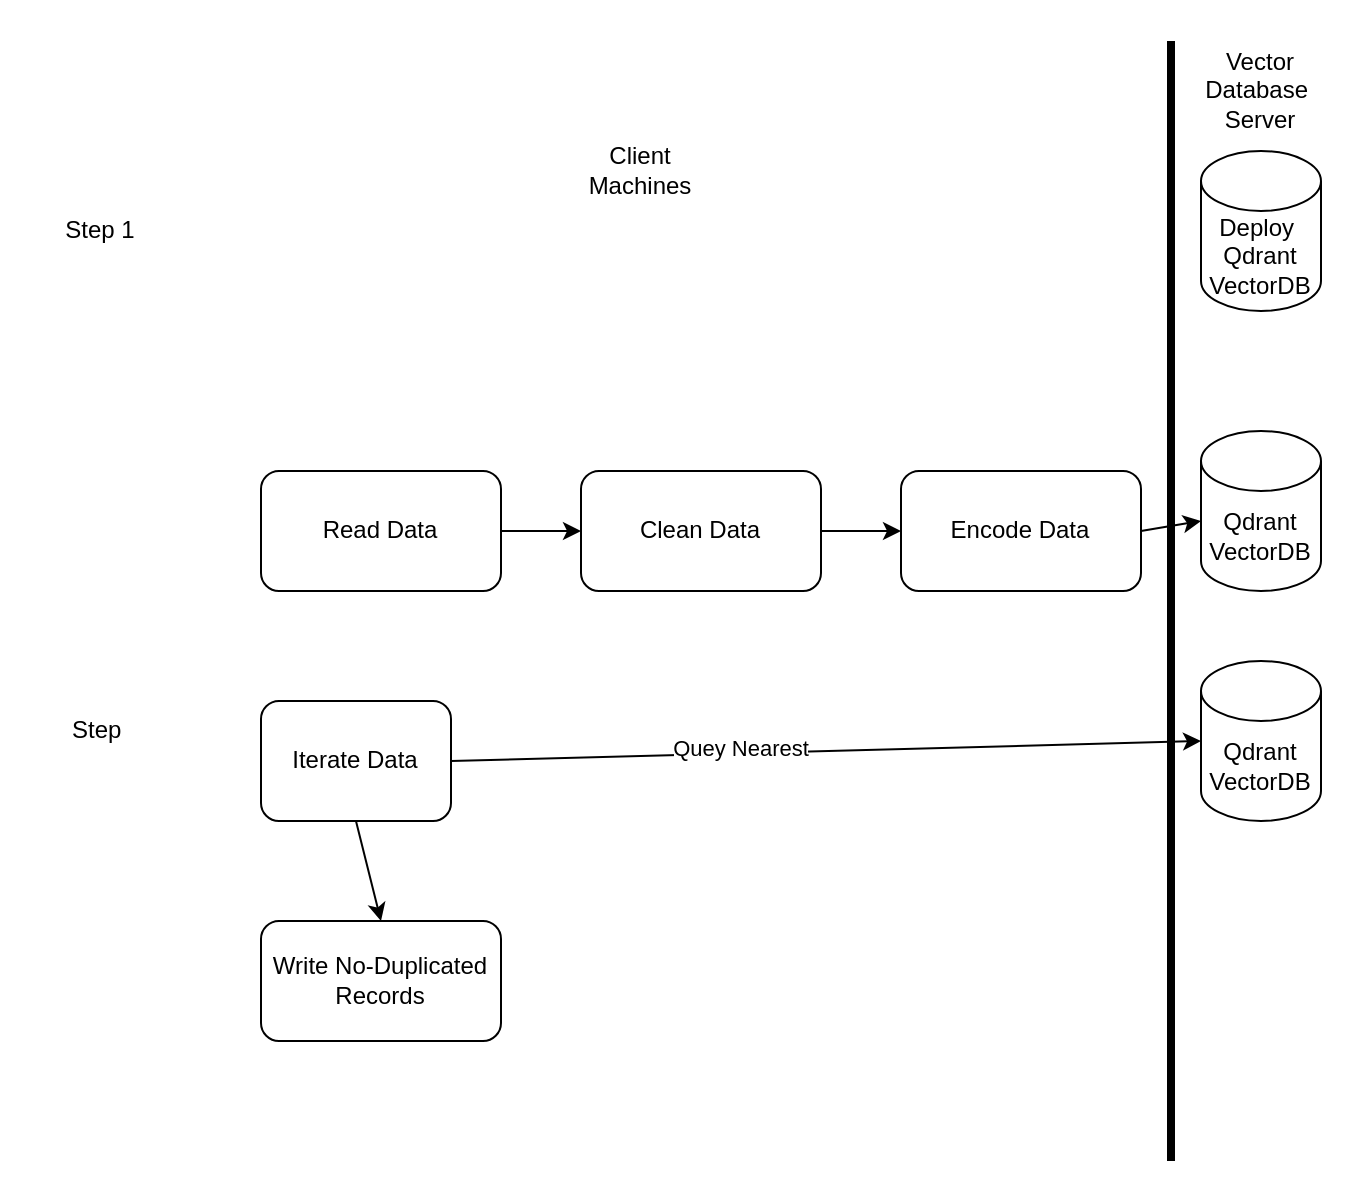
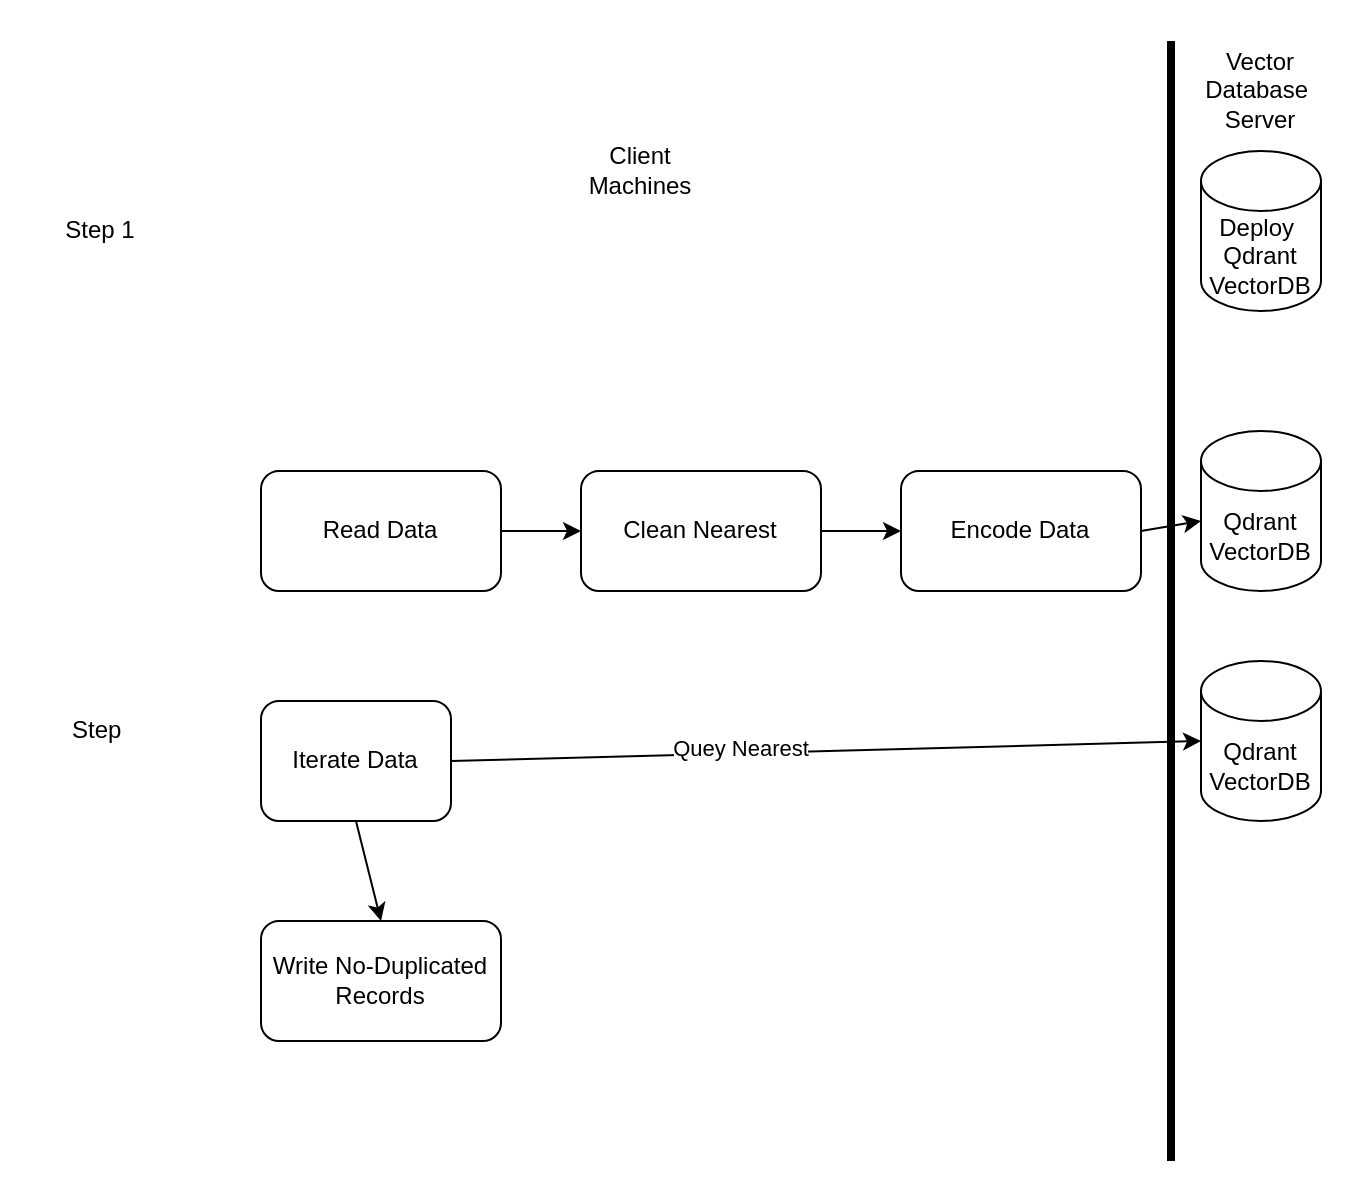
  <mxCell id="0" />
  <mxCell id="1" parent="0" />
  <mxCell id="2" value="Step 1&lt;br&gt;" style="text;html=1;strokeColor=none;fillColor=none;align=center;verticalAlign=middle;whiteSpace=wrap;rounded=0;" vertex="1" parent="1"><mxGeometry x="20" y="100" width="60" height="30" as="geometry" /></mxCell>
  <mxCell id="3" value="Deploy&amp;nbsp;&lt;br&gt;Qdrant&lt;br&gt;VectorDB" style="shape=cylinder3;whiteSpace=wrap;html=1;boundedLbl=1;backgroundOutline=1;size=15;" vertex="1" parent="1"><mxGeometry x="600" y="75" width="60" height="80" as="geometry" /></mxCell>
  <mxCell id="4" style="edgeStyle=none;html=1;exitX=1;exitY=0.5;exitDx=0;exitDy=0;" edge="1" parent="1" source="5" target="7"><mxGeometry relative="1" as="geometry" /></mxCell>
  <mxCell id="5" value="Read Data" style="rounded=1;whiteSpace=wrap;html=1;" vertex="1" parent="1"><mxGeometry x="130" y="235" width="120" height="60" as="geometry" /></mxCell>
  <mxCell id="6" style="edgeStyle=none;html=1;exitX=1;exitY=0.5;exitDx=0;exitDy=0;" edge="1" parent="1" source="7" target="11"><mxGeometry relative="1" as="geometry" /></mxCell>
- <mxCell id="7" value="Clean Data" style="rounded=1;whiteSpace=wrap;html=1;" vertex="1" parent="1"><mxGeometry x="290" y="235" width="120" height="60" as="geometry" /></mxCell>
+ <mxCell id="7" value="Clean Nearest" style="rounded=1;whiteSpace=wrap;html=1;" vertex="1" parent="1"><mxGeometry x="290" y="235" width="120" height="60" as="geometry" /></mxCell>
  <mxCell id="8" value="Qdrant&lt;br&gt;VectorDB" style="shape=cylinder3;whiteSpace=wrap;html=1;boundedLbl=1;backgroundOutline=1;size=15;" vertex="1" parent="1"><mxGeometry x="600" y="215" width="60" height="80" as="geometry" /></mxCell>
  <mxCell id="9" value="Step&amp;nbsp;" style="text;html=1;strokeColor=none;fillColor=none;align=center;verticalAlign=middle;whiteSpace=wrap;rounded=0;" vertex="1" parent="1"><mxGeometry x="20" y="350" width="60" height="30" as="geometry" /></mxCell>
  <mxCell id="10" style="edgeStyle=none;html=1;exitX=1;exitY=0.5;exitDx=0;exitDy=0;" edge="1" parent="1" source="11" target="8"><mxGeometry relative="1" as="geometry" /></mxCell>
  <mxCell id="11" value="Encode Data" style="rounded=1;whiteSpace=wrap;html=1;" vertex="1" parent="1"><mxGeometry x="450" y="235" width="120" height="60" as="geometry" /></mxCell>
  <mxCell id="12" style="edgeStyle=none;html=1;exitX=1;exitY=0.5;exitDx=0;exitDy=0;entryX=0;entryY=0.5;entryDx=0;entryDy=0;entryPerimeter=0;" edge="1" parent="1" source="15" target="16"><mxGeometry relative="1" as="geometry" /></mxCell>
  <mxCell id="13" value="Quey Nearest" style="edgeLabel;html=1;align=center;verticalAlign=middle;resizable=0;points=[];" vertex="1" connectable="0" parent="12"><mxGeometry x="-0.228" y="3" relative="1" as="geometry"><mxPoint as="offset" /></mxGeometry></mxCell>
  <mxCell id="14" style="edgeStyle=none;html=1;exitX=0.5;exitY=1;exitDx=0;exitDy=0;entryX=0.5;entryY=0;entryDx=0;entryDy=0;" edge="1" parent="1" source="15" target="17"><mxGeometry relative="1" as="geometry" /></mxCell>
  <mxCell id="15" value="Iterate Data" style="rounded=1;whiteSpace=wrap;html=1;" vertex="1" parent="1"><mxGeometry x="130" y="350" width="95" height="60" as="geometry" /></mxCell>
  <mxCell id="16" value="Qdrant&lt;br&gt;VectorDB" style="shape=cylinder3;whiteSpace=wrap;html=1;boundedLbl=1;backgroundOutline=1;size=15;" vertex="1" parent="1"><mxGeometry x="600" y="330" width="60" height="80" as="geometry" /></mxCell>
  <mxCell id="17" value="Write No-Duplicated&lt;br&gt;Records" style="rounded=1;whiteSpace=wrap;html=1;" vertex="1" parent="1"><mxGeometry x="130" y="460" width="120" height="60" as="geometry" /></mxCell>
  <mxCell id="18" value="" style="line;strokeWidth=4;direction=south;html=1;perimeter=backbonePerimeter;points=[];outlineConnect=0;" vertex="1" parent="1"><mxGeometry x="580" y="20" width="10" height="560" as="geometry" /></mxCell>
  <mxCell id="19" value="Client Machines" style="text;html=1;strokeColor=none;fillColor=none;align=center;verticalAlign=middle;whiteSpace=wrap;rounded=0;" vertex="1" parent="1"><mxGeometry x="290" y="70" width="60" height="30" as="geometry" /></mxCell>
  <mxCell id="20" value="Vector&lt;br&gt;Database&amp;nbsp;&lt;br&gt;Server" style="text;html=1;strokeColor=none;fillColor=none;align=center;verticalAlign=middle;whiteSpace=wrap;rounded=0;" vertex="1" parent="1"><mxGeometry x="600" y="30" width="60" height="30" as="geometry" /></mxCell>
